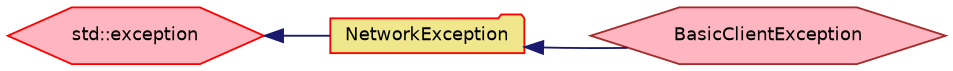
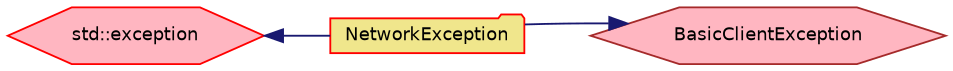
  digraph {
    rankdir=LR
    node [color=red fillcolor=lightpink fontname=Helvetica fontsize=10 shape=hexagon style=filled]
    edge [color=midnightblue dir=back fontname=Helvetica fontsize=10 labelfontname=Helvetica labelfontsize=10 style=solid]
    n1 [fillcolor=khaki fontcolor=black height=0.2 label=NetworkException shape=folder width=0.4]
    n2 [color=brown height=0.2 label=BasicClientException width=0.4]
    n3 [height=0.2 label="std::exception" width=0.4]
-   n1 -> n2
+   n2 -> n1
    n3 -> n1
  }
